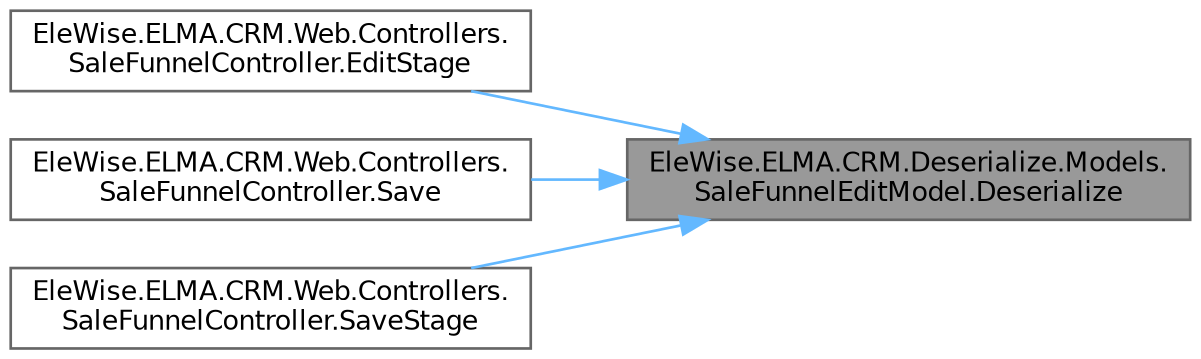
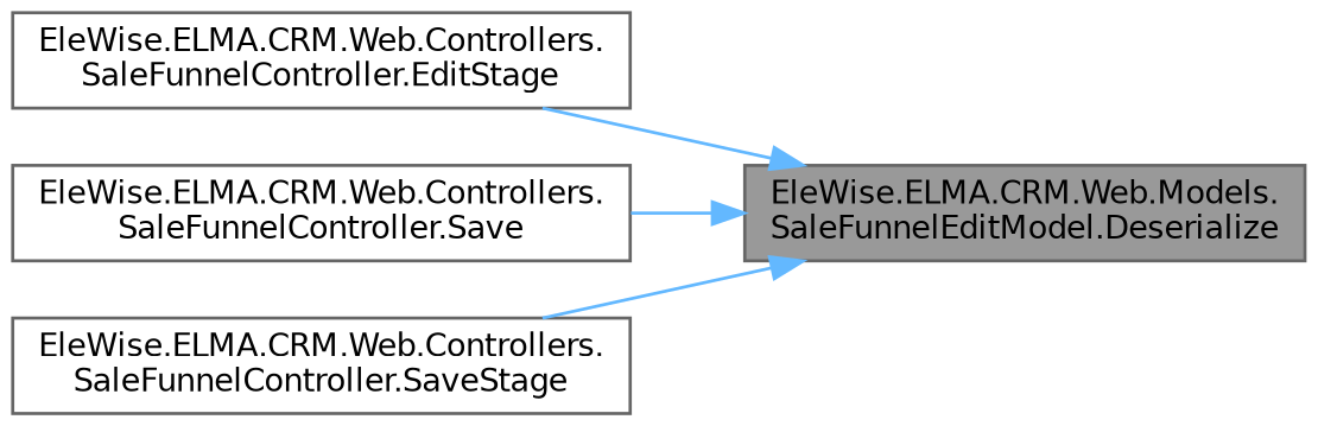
  digraph {
    rankdir=RL
    node [color=grey40 fillcolor=white fontname=Helvetica fontsize=10 shape=box style=filled]
    edge [color=steelblue1 dir=back fontname=Helvetica fontsize=10 labelfontname=Helvetica labelfontsize=10 style=solid]
-   n1 [color=gray40 fillcolor=grey60 fontcolor=black height=0.2 label="EleWise.ELMA.CRM.Deserialize.Models.\lSaleFunnelEditModel.Deserialize" width=0.4]
+   n1 [color=gray40 fillcolor=grey60 fontcolor=black height=0.2 label="EleWise.ELMA.CRM.Web.Models.\lSaleFunnelEditModel.Deserialize" width=0.4]
    n2 [height=0.2 label="EleWise.ELMA.CRM.Web.Controllers.\lSaleFunnelController.EditStage" width=0.4]
    n3 [height=0.2 label="EleWise.ELMA.CRM.Web.Controllers.\lSaleFunnelController.Save" width=0.4]
    n4 [height=0.2 label="EleWise.ELMA.CRM.Web.Controllers.\lSaleFunnelController.SaveStage" width=0.4]
    n1 -> n2
    n1 -> n3
    n1 -> n4
  }
